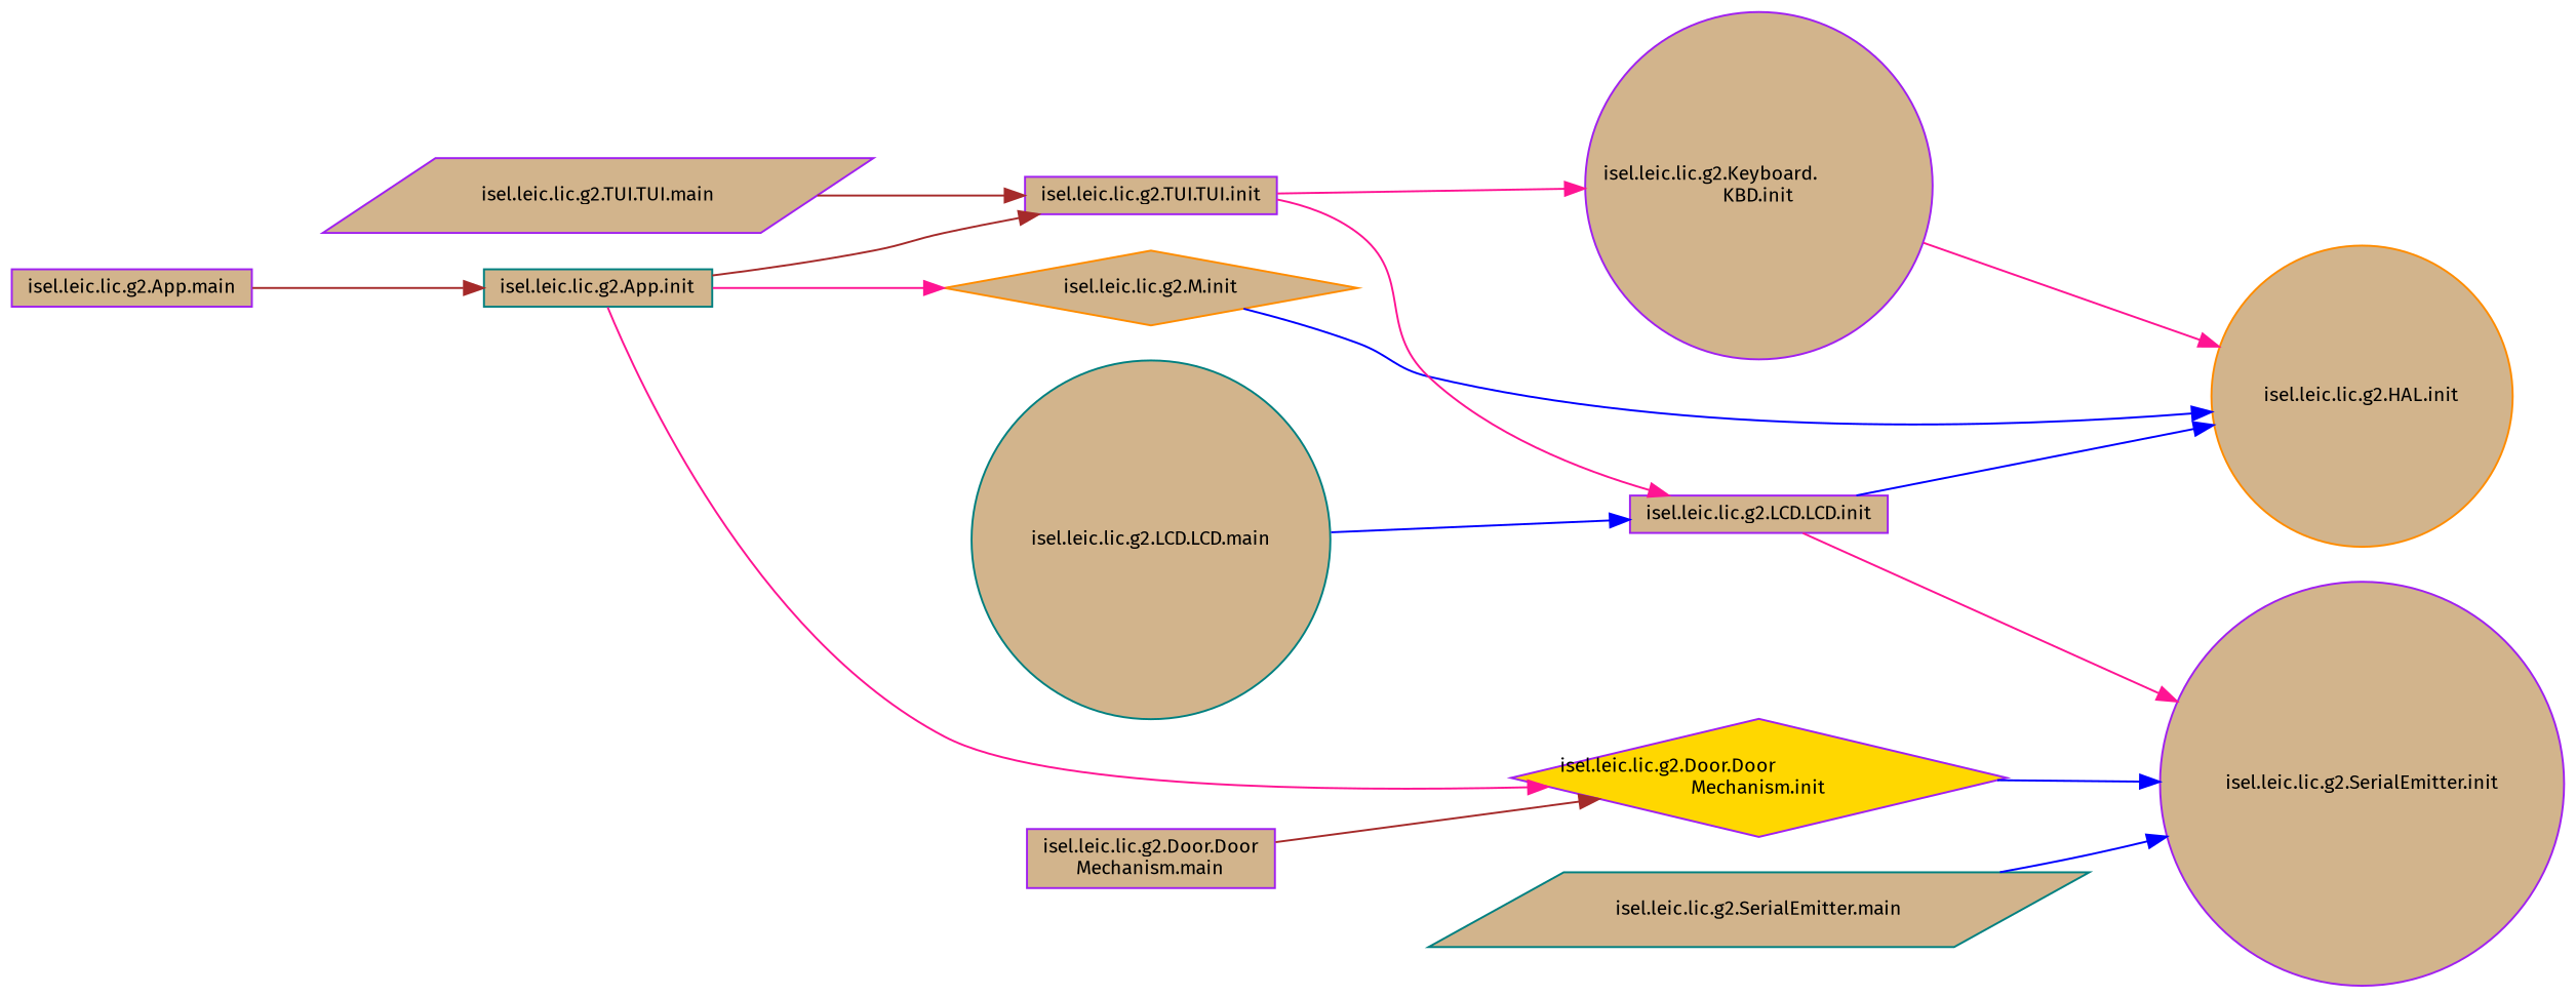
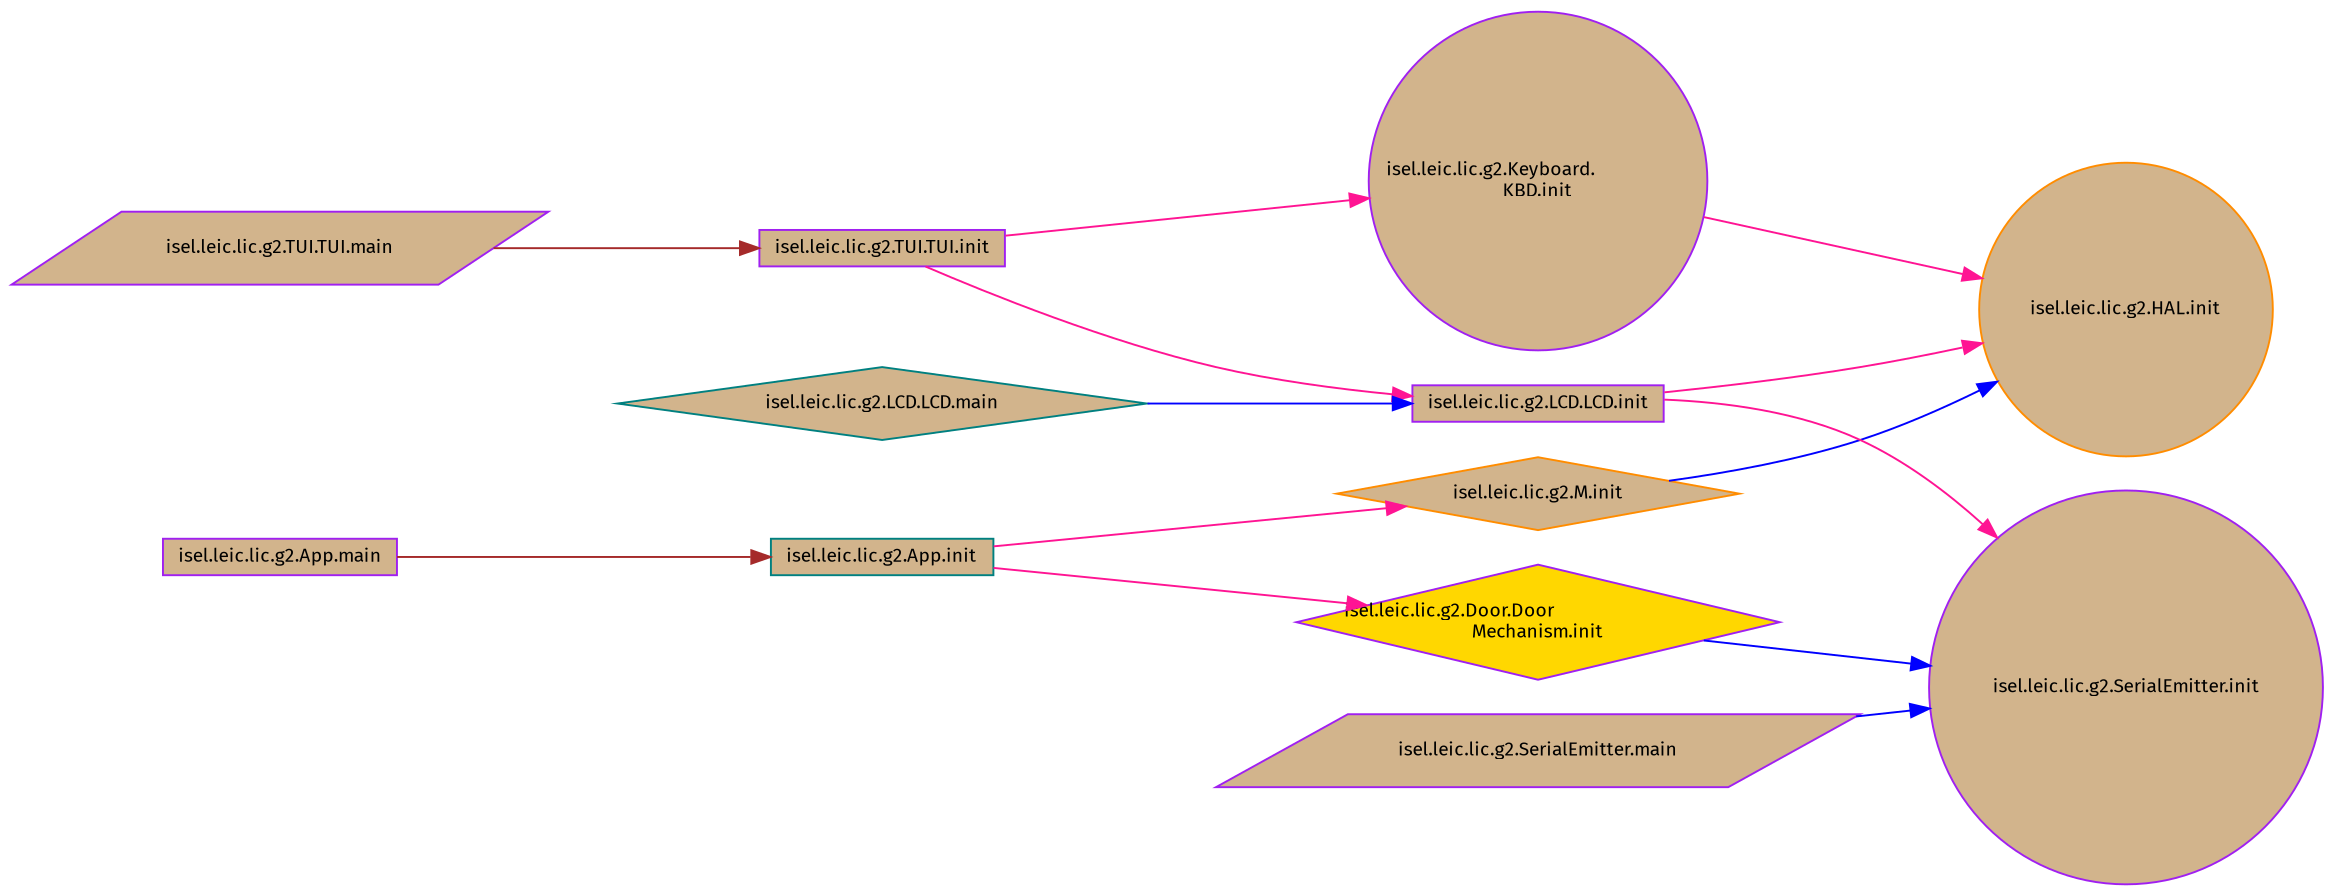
  digraph {
    fontname="Fira Sans"
    rankdir=RL
    node [color=purple fillcolor=tan fontname="Fira Sans" fontsize=10 shape=box style=filled]
    edge [color=deeppink dir=back fontname="Fira Sans" fontsize=10 labelfontname=Helvetica labelfontsize=10 style=solid]
    n1 [color=darkorange fontcolor=black height=0.2 label="isel.leic.lic.g2.HAL.init" shape=circle width=0.4]
    n2 [color=darkorange height=0.2 label="isel.leic.lic.g2.M.init" shape=diamond width=0.4]
    n3 [height=0.2 label="isel.leic.lic.g2.LCD.LCD.init" width=0.4]
    n4 [height=0.2 label="isel.leic.lic.g2.Keyboard.\lKBD.init" shape=circle width=0.4]
    n5 [color=teal height=0.2 label="isel.leic.lic.g2.App.init" width=0.4]
    n6 [height=0.2 label="isel.leic.lic.g2.SerialEmitter.init" shape=circle width=0.4]
    n7 [fillcolor=gold height=0.2 label="isel.leic.lic.g2.Door.Door\lMechanism.init" shape=diamond width=0.4]
-   n8 [color=teal height=0.2 label="isel.leic.lic.g2.SerialEmitter.main" shape=parallelogram width=0.4]
+   n8 [height=0.2 label="isel.leic.lic.g2.SerialEmitter.main" shape=parallelogram width=0.4]
    n9 [height=0.2 label="isel.leic.lic.g2.TUI.TUI.init" width=0.4]
-   n10 [color=teal height=0.2 label="isel.leic.lic.g2.LCD.LCD.main" shape=circle width=0.4]
+   n10 [color=teal height=0.2 label="isel.leic.lic.g2.LCD.LCD.main" shape=diamond width=0.4]
    n11 [height=0.2 label="isel.leic.lic.g2.App.main" width=0.4]
-   n12 [height=0.2 label="isel.leic.lic.g2.Door.Door\lMechanism.main" width=0.4]
    n13 [height=0.2 label="isel.leic.lic.g2.TUI.TUI.main" shape=parallelogram width=0.4]
    n1 -> n2 [color=blue]
-   n1 -> n3 [color=blue]
+   n1 -> n3
    n1 -> n4
    n2 -> n5
    n3 -> n9
    n3 -> n10 [color=blue]
    n4 -> n9
    n5 -> n11 [color=brown]
    n6 -> n3
    n6 -> n7 [color=blue]
    n6 -> n8 [color=blue]
    n7 -> n5
-   n7 -> n12 [color=brown]
-   n9 -> n5 [color=brown]
    n9 -> n13 [color=brown]
  }
